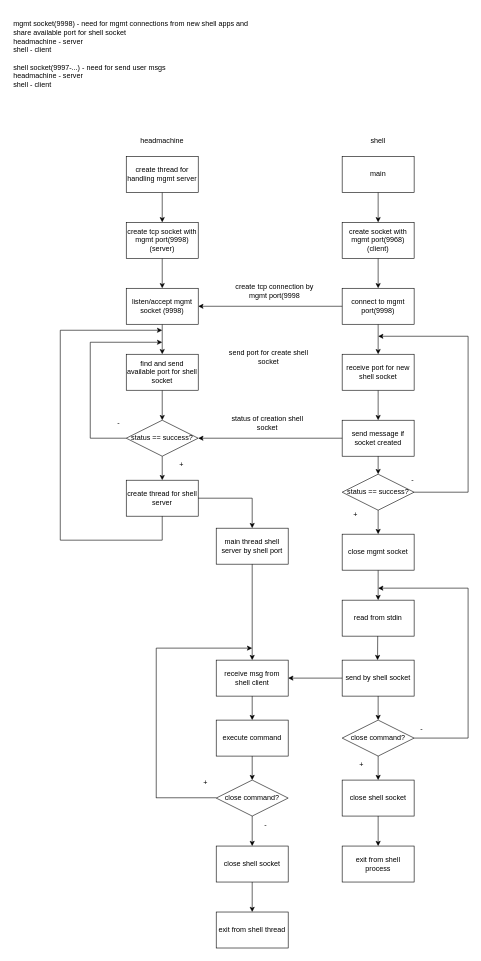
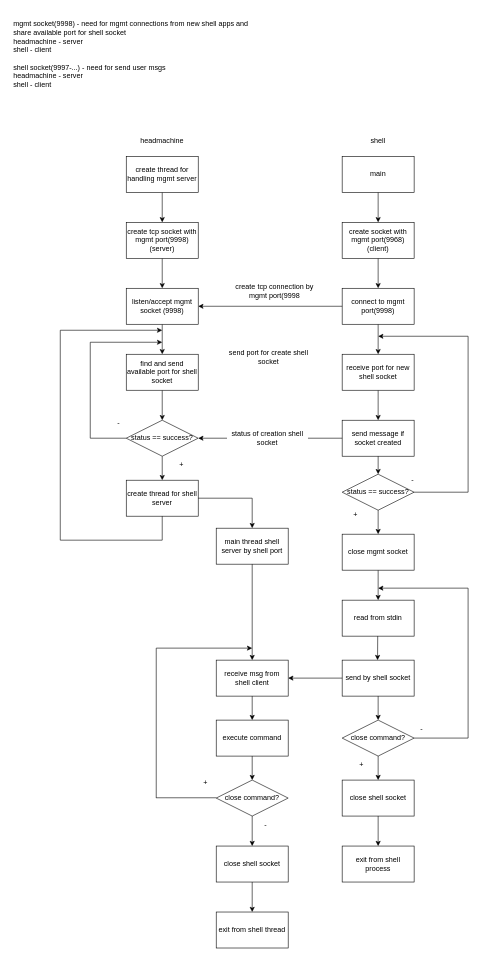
  <mxCell id="0" />
  <mxCell id="1" parent="0" />
  <mxCell id="2" value="" style="edgeStyle=orthogonalEdgeStyle;rounded=0;orthogonalLoop=1;jettySize=auto;html=1;" parent="1" source="3" target="5" edge="1"><mxGeometry relative="1" as="geometry" /></mxCell>
  <mxCell id="3" value="create thread for handling mgmt server" style="rounded=0;whiteSpace=wrap;html=1;fillColor=default;gradientColor=none;" parent="1" vertex="1"><mxGeometry x="210" y="260" width="120" height="60" as="geometry" /></mxCell>
  <mxCell id="4" value="" style="edgeStyle=orthogonalEdgeStyle;rounded=0;orthogonalLoop=1;jettySize=auto;html=1;" parent="1" source="5" target="7" edge="1"><mxGeometry relative="1" as="geometry" /></mxCell>
  <mxCell id="5" value="create tcp socket with mgmt port(9998)&lt;br&gt;(server)" style="rounded=0;whiteSpace=wrap;html=1;fillColor=default;gradientColor=none;" parent="1" vertex="1"><mxGeometry x="210" y="370" width="120" height="60" as="geometry" /></mxCell>
  <mxCell id="6" value="" style="edgeStyle=orthogonalEdgeStyle;rounded=0;orthogonalLoop=1;jettySize=auto;html=1;" parent="1" source="7" target="23" edge="1"><mxGeometry relative="1" as="geometry" /></mxCell>
  <mxCell id="7" value="listen/accept mgmt socket (9998)" style="rounded=0;whiteSpace=wrap;html=1;fillColor=default;gradientColor=none;" parent="1" vertex="1"><mxGeometry x="210" y="480" width="120" height="60" as="geometry" /></mxCell>
  <mxCell id="8" value="" style="endArrow=classic;html=1;rounded=0;" parent="1" edge="1"><mxGeometry width="50" height="50" relative="1" as="geometry"><mxPoint x="100" y="550" as="sourcePoint" /><mxPoint x="270" y="550" as="targetPoint" /></mxGeometry></mxCell>
  <mxCell id="9" value="" style="endArrow=none;html=1;rounded=0;" parent="1" edge="1"><mxGeometry width="50" height="50" relative="1" as="geometry"><mxPoint x="100" y="900" as="sourcePoint" /><mxPoint x="100" y="550" as="targetPoint" /></mxGeometry></mxCell>
  <mxCell id="10" value="create thread for shell server" style="rounded=0;whiteSpace=wrap;html=1;fillColor=default;gradientColor=none;" parent="1" vertex="1"><mxGeometry x="210" y="800" width="120" height="60" as="geometry" /></mxCell>
  <mxCell id="11" value="" style="edgeStyle=orthogonalEdgeStyle;rounded=0;orthogonalLoop=1;jettySize=auto;html=1;" parent="1" source="12" target="16" edge="1"><mxGeometry relative="1" as="geometry" /></mxCell>
  <mxCell id="12" value="main" style="rounded=0;whiteSpace=wrap;html=1;fillColor=default;gradientColor=none;" parent="1" vertex="1"><mxGeometry x="570" y="260" width="120" height="60" as="geometry" /></mxCell>
  <mxCell id="13" value="headmachine" style="text;html=1;strokeColor=none;fillColor=none;align=center;verticalAlign=middle;whiteSpace=wrap;rounded=0;" parent="1" vertex="1"><mxGeometry x="195" y="220" width="150" height="30" as="geometry" /></mxCell>
  <mxCell id="14" value="shell" style="text;html=1;strokeColor=none;fillColor=none;align=center;verticalAlign=middle;whiteSpace=wrap;rounded=0;strokeWidth=1;" parent="1" vertex="1"><mxGeometry x="555" y="220" width="150" height="30" as="geometry" /></mxCell>
  <mxCell id="15" value="" style="edgeStyle=orthogonalEdgeStyle;rounded=0;orthogonalLoop=1;jettySize=auto;html=1;" parent="1" source="16" target="18" edge="1"><mxGeometry relative="1" as="geometry" /></mxCell>
  <mxCell id="16" value="create socket with mgmt port(9968)&lt;br&gt;(client)" style="rounded=0;whiteSpace=wrap;html=1;fillColor=default;gradientColor=none;" parent="1" vertex="1"><mxGeometry x="570" y="370" width="120" height="60" as="geometry" /></mxCell>
  <mxCell id="17" value="" style="edgeStyle=orthogonalEdgeStyle;rounded=0;orthogonalLoop=1;jettySize=auto;html=1;" parent="1" source="18" target="25" edge="1"><mxGeometry relative="1" as="geometry" /></mxCell>
  <mxCell id="18" value="connect to mgmt port(9998)" style="rounded=0;whiteSpace=wrap;html=1;fillColor=default;gradientColor=none;" parent="1" vertex="1"><mxGeometry x="570" y="480" width="120" height="60" as="geometry" /></mxCell>
  <mxCell id="19" value="" style="edgeStyle=orthogonalEdgeStyle;rounded=0;orthogonalLoop=1;jettySize=auto;html=1;exitX=0;exitY=0.5;exitDx=0;exitDy=0;entryX=1;entryY=0.5;entryDx=0;entryDy=0;" parent="1" source="18" target="7" edge="1"><mxGeometry relative="1" as="geometry"><mxPoint x="640" y="440" as="sourcePoint" /><mxPoint x="640" y="490" as="targetPoint" /></mxGeometry></mxCell>
  <mxCell id="20" value="create tcp connection by mgmt port(9998" style="text;html=1;strokeColor=none;fillColor=default;align=center;verticalAlign=middle;whiteSpace=wrap;rounded=0;" parent="1" vertex="1"><mxGeometry x="390" y="470" width="135" height="30" as="geometry" /></mxCell>
  <mxCell id="21" value="mgmt socket(9998) - need for mgmt connections from new shell apps and share available port for shell socket&lt;br&gt;headmachine - server&lt;br&gt;shell - client&lt;br&gt;&lt;br&gt;shell socket(9997-...) - need for send user msgs&lt;br&gt;headmachine - server&lt;br&gt;shell - client" style="text;html=1;strokeColor=none;fillColor=default;align=left;verticalAlign=middle;whiteSpace=wrap;rounded=0;" parent="1" vertex="1"><mxGeometry y="20" width="410" height="140" as="geometry" x="20" /></mxCell>
  <mxCell id="22" value="" style="edgeStyle=orthogonalEdgeStyle;rounded=0;orthogonalLoop=1;jettySize=auto;html=1;entryX=0.5;entryY=0;entryDx=0;entryDy=0;" parent="1" source="23" target="58" edge="1"><mxGeometry relative="1" as="geometry"><mxPoint x="270" y="690" as="targetPoint" /></mxGeometry></mxCell>
  <mxCell id="23" value="find and send available port for shell socket" style="rounded=0;whiteSpace=wrap;html=1;fillColor=default;gradientColor=none;" parent="1" vertex="1"><mxGeometry x="210" y="590" width="120" height="60" as="geometry" /></mxCell>
  <mxCell id="24" value="" style="edgeStyle=orthogonalEdgeStyle;rounded=0;orthogonalLoop=1;jettySize=auto;html=1;" parent="1" source="25" target="27" edge="1"><mxGeometry relative="1" as="geometry" /></mxCell>
  <mxCell id="25" value="receive port for new shell socket" style="rounded=0;whiteSpace=wrap;html=1;fillColor=default;gradientColor=none;" parent="1" vertex="1"><mxGeometry x="570" y="590" width="120" height="60" as="geometry" /></mxCell>
  <mxCell id="26" value="send port for create shell socket" style="text;html=1;strokeColor=none;fillColor=default;align=center;verticalAlign=middle;whiteSpace=wrap;rounded=0;" parent="1" vertex="1"><mxGeometry x="380" y="580" width="135" height="30" as="geometry" /></mxCell>
  <mxCell id="27" value="send message if socket created" style="rounded=0;whiteSpace=wrap;html=1;fillColor=default;gradientColor=none;" parent="1" vertex="1"><mxGeometry x="570" y="700" width="120" height="60" as="geometry" /></mxCell>
  <mxCell id="28" value="" style="endArrow=classic;html=1;rounded=0;exitX=0;exitY=0.5;exitDx=0;exitDy=0;entryX=1;entryY=0.5;entryDx=0;entryDy=0;" parent="1" source="27" target="58" edge="1"><mxGeometry width="50" height="50" relative="1" as="geometry"><mxPoint x="460" y="860" as="sourcePoint" /><mxPoint x="335" y="730" as="targetPoint" /></mxGeometry></mxCell>
- <mxCell id="29" value="status of creation shell socket" style="text;html=1;strokeColor=none;fillColor=default;align=center;verticalAlign=middle;whiteSpace=wrap;rounded=0;" parent="1" vertex="1"><mxGeometry x="378" y="690" width="135" height="30" as="geometry" /></mxCell>
+ <mxCell id="29" value="status of creation shell socket" style="text;html=1;strokeColor=none;fillColor=default;align=center;verticalAlign=middle;whiteSpace=wrap;rounded=0;" parent="1" vertex="1"><mxGeometry x="378" y="715" width="135" height="30" as="geometry" /></mxCell>
  <mxCell id="30" value="" style="endArrow=classic;html=1;rounded=0;" parent="1" edge="1"><mxGeometry width="50" height="50" relative="1" as="geometry"><mxPoint x="150" y="570" as="sourcePoint" /><mxPoint x="270" y="570" as="targetPoint" /></mxGeometry></mxCell>
  <mxCell id="31" value="" style="endArrow=none;html=1;rounded=0;entryX=0;entryY=0.5;entryDx=0;entryDy=0;" parent="1" target="58" edge="1"><mxGeometry width="50" height="50" relative="1" as="geometry"><mxPoint x="150" y="730" as="sourcePoint" /><mxPoint x="205" y="730" as="targetPoint" /></mxGeometry></mxCell>
  <mxCell id="32" value="" style="endArrow=none;html=1;rounded=0;" parent="1" edge="1"><mxGeometry width="50" height="50" relative="1" as="geometry"><mxPoint x="150" y="570" as="sourcePoint" /><mxPoint x="150" y="730" as="targetPoint" /></mxGeometry></mxCell>
  <mxCell id="33" value="-" style="text;html=1;strokeColor=none;fillColor=default;align=center;verticalAlign=middle;whiteSpace=wrap;rounded=0;" parent="1" vertex="1"><mxGeometry x="185" y="690" width="25" height="30" as="geometry" /></mxCell>
  <mxCell id="34" value="status == success?" style="rhombus;whiteSpace=wrap;html=1;fillColor=default;gradientColor=none;" parent="1" vertex="1"><mxGeometry x="570" y="790" width="120" height="60" as="geometry" /></mxCell>
  <mxCell id="35" value="" style="endArrow=classic;html=1;rounded=0;exitX=0.5;exitY=1;exitDx=0;exitDy=0;" parent="1" source="27" target="34" edge="1"><mxGeometry width="50" height="50" relative="1" as="geometry"><mxPoint x="410" y="850" as="sourcePoint" /><mxPoint x="460" y="800" as="targetPoint" /></mxGeometry></mxCell>
  <mxCell id="36" value="" style="endArrow=classic;html=1;rounded=0;" parent="1" edge="1"><mxGeometry width="50" height="50" relative="1" as="geometry"><mxPoint x="780" y="560" as="sourcePoint" /><mxPoint x="630" y="560" as="targetPoint" /></mxGeometry></mxCell>
  <mxCell id="37" value="" style="endArrow=none;html=1;rounded=0;" parent="1" edge="1"><mxGeometry width="50" height="50" relative="1" as="geometry"><mxPoint x="780" y="560" as="sourcePoint" /><mxPoint x="780" y="820" as="targetPoint" /></mxGeometry></mxCell>
  <mxCell id="38" value="" style="endArrow=none;html=1;rounded=0;exitX=1;exitY=0.5;exitDx=0;exitDy=0;" parent="1" source="34" edge="1"><mxGeometry width="50" height="50" relative="1" as="geometry"><mxPoint x="770" y="570" as="sourcePoint" /><mxPoint x="780" y="820" as="targetPoint" /></mxGeometry></mxCell>
  <mxCell id="39" value="-" style="text;html=1;strokeColor=none;fillColor=default;align=center;verticalAlign=middle;whiteSpace=wrap;rounded=0;" parent="1" vertex="1"><mxGeometry x="680" y="790" width="15" height="20" as="geometry" /></mxCell>
  <mxCell id="40" value="+" style="text;html=1;strokeColor=none;fillColor=default;align=center;verticalAlign=middle;whiteSpace=wrap;rounded=0;" parent="1" vertex="1"><mxGeometry x="290" y="760" width="25" height="30" as="geometry" /></mxCell>
  <mxCell id="41" value="+" style="text;html=1;strokeColor=none;fillColor=default;align=center;verticalAlign=middle;whiteSpace=wrap;rounded=0;" parent="1" vertex="1"><mxGeometry x="580" y="850" width="25" height="15" as="geometry" /></mxCell>
  <mxCell id="42" value="" style="endArrow=classic;html=1;rounded=0;exitX=0.5;exitY=1;exitDx=0;exitDy=0;entryX=0.5;entryY=0;entryDx=0;entryDy=0;" parent="1" source="58" target="10" edge="1"><mxGeometry width="50" height="50" relative="1" as="geometry"><mxPoint x="269.29" y="760" as="sourcePoint" /><mxPoint x="269" y="800" as="targetPoint" /></mxGeometry></mxCell>
  <mxCell id="43" value="read from stdin" style="rounded=0;whiteSpace=wrap;html=1;fillColor=default;gradientColor=none;" parent="1" vertex="1"><mxGeometry x="570" y="1000" width="120" height="60" as="geometry" /></mxCell>
  <mxCell id="44" value="send by shell socket" style="rounded=0;whiteSpace=wrap;html=1;fillColor=default;gradientColor=none;" parent="1" vertex="1"><mxGeometry x="570" y="1100" width="120" height="60" as="geometry" /></mxCell>
  <mxCell id="45" value="" style="edgeStyle=orthogonalEdgeStyle;rounded=0;orthogonalLoop=1;jettySize=auto;html=1;" parent="1" source="46" target="43" edge="1"><mxGeometry relative="1" as="geometry" /></mxCell>
  <mxCell id="46" value="close mgmt socket" style="rounded=0;whiteSpace=wrap;html=1;fillColor=default;gradientColor=none;" parent="1" vertex="1"><mxGeometry x="570" y="890" width="120" height="60" as="geometry" /></mxCell>
  <mxCell id="47" value="" style="endArrow=classic;html=1;rounded=0;exitX=0.5;exitY=1;exitDx=0;exitDy=0;" parent="1" source="34" edge="1"><mxGeometry width="50" height="50" relative="1" as="geometry"><mxPoint x="629.87" y="865" as="sourcePoint" /><mxPoint x="630" y="890" as="targetPoint" /></mxGeometry></mxCell>
  <mxCell id="48" value="" style="endArrow=classic;html=1;rounded=0;exitX=0.5;exitY=1;exitDx=0;exitDy=0;" parent="1" edge="1"><mxGeometry width="50" height="50" relative="1" as="geometry"><mxPoint x="629.29" y="1060" as="sourcePoint" /><mxPoint x="629" y="1100" as="targetPoint" /></mxGeometry></mxCell>
  <mxCell id="49" value="" style="endArrow=classic;html=1;rounded=0;entryX=0.5;entryY=0;entryDx=0;entryDy=0;exitX=0.5;exitY=1;exitDx=0;exitDy=0;" parent="1" source="44" edge="1"><mxGeometry width="50" height="50" relative="1" as="geometry"><mxPoint x="290" y="1240" as="sourcePoint" /><mxPoint x="630" y="1200" as="targetPoint" /></mxGeometry></mxCell>
  <mxCell id="50" value="-" style="text;html=1;strokeColor=none;fillColor=default;align=center;verticalAlign=middle;whiteSpace=wrap;rounded=0;" parent="1" vertex="1"><mxGeometry x="690" y="1200" width="25" height="30" as="geometry" /></mxCell>
  <mxCell id="51" value="" style="endArrow=none;html=1;rounded=0;" parent="1" edge="1"><mxGeometry width="50" height="50" relative="1" as="geometry"><mxPoint x="780" y="1230" as="sourcePoint" /><mxPoint x="690" y="1230" as="targetPoint" /></mxGeometry></mxCell>
  <mxCell id="52" value="" style="endArrow=none;html=1;rounded=0;" parent="1" edge="1"><mxGeometry width="50" height="50" relative="1" as="geometry"><mxPoint x="780" y="980" as="sourcePoint" /><mxPoint x="780" y="1230" as="targetPoint" /></mxGeometry></mxCell>
  <mxCell id="53" value="" style="edgeStyle=orthogonalEdgeStyle;rounded=0;orthogonalLoop=1;jettySize=auto;html=1;" parent="1" edge="1"><mxGeometry relative="1" as="geometry"><mxPoint x="780" y="980" as="sourcePoint" /><mxPoint x="630" y="980" as="targetPoint" /></mxGeometry></mxCell>
  <mxCell id="54" value="close shell socket" style="rounded=0;whiteSpace=wrap;html=1;fillColor=default;gradientColor=none;" parent="1" vertex="1"><mxGeometry x="570" y="1300" width="120" height="60" as="geometry" /></mxCell>
  <mxCell id="55" value="" style="endArrow=classic;html=1;rounded=0;entryX=0.5;entryY=0;entryDx=0;entryDy=0;exitX=0.5;exitY=1;exitDx=0;exitDy=0;" parent="1" source="59" target="54" edge="1"><mxGeometry width="50" height="50" relative="1" as="geometry"><mxPoint x="630" y="1280" as="sourcePoint" /><mxPoint x="460" y="1300" as="targetPoint" /></mxGeometry></mxCell>
  <mxCell id="56" value="exit from shell process" style="rounded=0;whiteSpace=wrap;html=1;fillColor=default;gradientColor=none;" parent="1" vertex="1"><mxGeometry x="570" y="1410" width="120" height="60" as="geometry" /></mxCell>
  <mxCell id="57" value="" style="endArrow=classic;html=1;rounded=0;entryX=0.5;entryY=0;entryDx=0;entryDy=0;exitX=0.5;exitY=1;exitDx=0;exitDy=0;" parent="1" source="54" target="56" edge="1"><mxGeometry width="50" height="50" relative="1" as="geometry"><mxPoint x="400" y="1520" as="sourcePoint" /><mxPoint x="450" y="1470" as="targetPoint" /></mxGeometry></mxCell>
  <mxCell id="58" value="status == success?" style="rhombus;whiteSpace=wrap;html=1;fillColor=default;gradientColor=none;" parent="1" vertex="1"><mxGeometry x="210" y="700" width="120" height="60" as="geometry" /></mxCell>
  <mxCell id="59" value="close command?" style="rhombus;whiteSpace=wrap;html=1;fillColor=default;gradientColor=none;" parent="1" vertex="1"><mxGeometry x="570" y="1200" width="120" height="60" as="geometry" /></mxCell>
  <mxCell id="60" value="main thread shell server by shell port" style="rounded=0;whiteSpace=wrap;html=1;fillColor=default;gradientColor=none;" parent="1" vertex="1"><mxGeometry x="360" y="880" width="120" height="60" as="geometry" /></mxCell>
  <mxCell id="61" value="" style="endArrow=classic;html=1;rounded=0;" parent="1" edge="1"><mxGeometry width="50" height="50" relative="1" as="geometry"><mxPoint x="420" y="830" as="sourcePoint" /><mxPoint x="420" y="880" as="targetPoint" /></mxGeometry></mxCell>
  <mxCell id="62" value="" style="endArrow=none;html=1;rounded=0;exitX=1;exitY=0.5;exitDx=0;exitDy=0;" parent="1" source="10" edge="1"><mxGeometry width="50" height="50" relative="1" as="geometry"><mxPoint x="370" y="840" as="sourcePoint" /><mxPoint x="420" y="830" as="targetPoint" /></mxGeometry></mxCell>
  <mxCell id="63" value="receive msg from shell client" style="rounded=0;whiteSpace=wrap;html=1;fillColor=default;gradientColor=none;" parent="1" vertex="1"><mxGeometry x="360" y="1100" width="120" height="60" as="geometry" /></mxCell>
  <mxCell id="64" value="" style="endArrow=classic;html=1;rounded=0;entryX=0.5;entryY=0;entryDx=0;entryDy=0;" parent="1" target="63" edge="1"><mxGeometry width="50" height="50" relative="1" as="geometry"><mxPoint x="420" y="940" as="sourcePoint" /><mxPoint x="420" y="1060" as="targetPoint" /></mxGeometry></mxCell>
  <mxCell id="65" value="" style="endArrow=classic;html=1;rounded=0;entryX=1;entryY=0.5;entryDx=0;entryDy=0;exitX=0;exitY=0.5;exitDx=0;exitDy=0;" parent="1" source="44" target="63" edge="1"><mxGeometry width="50" height="50" relative="1" as="geometry"><mxPoint x="270" y="1150" as="sourcePoint" /><mxPoint x="320" y="1100" as="targetPoint" /></mxGeometry></mxCell>
  <mxCell id="66" value="" style="endArrow=classic;html=1;rounded=0;" parent="1" edge="1"><mxGeometry width="50" height="50" relative="1" as="geometry"><mxPoint x="260" y="1080" as="sourcePoint" /><mxPoint x="420" y="1080" as="targetPoint" /></mxGeometry></mxCell>
  <mxCell id="67" value="close shell socket" style="rounded=0;whiteSpace=wrap;html=1;fillColor=default;gradientColor=none;" parent="1" vertex="1"><mxGeometry x="360" y="1410" width="120" height="60" as="geometry" /></mxCell>
  <mxCell id="68" value="exit from shell thread" style="rounded=0;whiteSpace=wrap;html=1;fillColor=default;gradientColor=none;" parent="1" vertex="1"><mxGeometry x="360" y="1520" width="120" height="60" as="geometry" /></mxCell>
  <mxCell id="69" value="" style="endArrow=classic;html=1;rounded=0;entryX=0.5;entryY=0;entryDx=0;entryDy=0;exitX=0.5;exitY=1;exitDx=0;exitDy=0;" parent="1" source="67" target="68" edge="1"><mxGeometry width="50" height="50" relative="1" as="geometry"><mxPoint x="250" y="1590" as="sourcePoint" /><mxPoint x="300" y="1540" as="targetPoint" /></mxGeometry></mxCell>
  <mxCell id="70" value="" style="endArrow=classic;html=1;rounded=0;entryX=0.5;entryY=0;entryDx=0;entryDy=0;exitX=0.5;exitY=1;exitDx=0;exitDy=0;" parent="1" source="63" edge="1"><mxGeometry width="50" height="50" relative="1" as="geometry"><mxPoint x="230" y="1340" as="sourcePoint" /><mxPoint x="420" y="1200" as="targetPoint" /></mxGeometry></mxCell>
  <mxCell id="71" value="execute command" style="rounded=0;whiteSpace=wrap;html=1;fillColor=default;gradientColor=none;" parent="1" vertex="1"><mxGeometry x="360" y="1200" width="120" height="60" as="geometry" /></mxCell>
  <mxCell id="72" value="" style="endArrow=none;html=1;rounded=0;" parent="1" edge="1"><mxGeometry width="50" height="50" relative="1" as="geometry"><mxPoint x="260" y="1329.5" as="sourcePoint" /><mxPoint x="360" y="1329.5" as="targetPoint" /></mxGeometry></mxCell>
  <mxCell id="73" value="" style="endArrow=none;html=1;rounded=0;" parent="1" edge="1"><mxGeometry width="50" height="50" relative="1" as="geometry"><mxPoint x="260" y="1330" as="sourcePoint" /><mxPoint x="260" y="1080" as="targetPoint" /></mxGeometry></mxCell>
  <mxCell id="74" value="close command?" style="rhombus;whiteSpace=wrap;html=1;fillColor=default;gradientColor=none;" parent="1" vertex="1"><mxGeometry x="360" y="1300" width="120" height="60" as="geometry" /></mxCell>
  <mxCell id="75" value="" style="endArrow=classic;html=1;rounded=0;entryX=0.5;entryY=0;entryDx=0;entryDy=0;" parent="1" source="71" target="74" edge="1"><mxGeometry width="50" height="50" relative="1" as="geometry"><mxPoint x="240" y="1370" as="sourcePoint" /><mxPoint x="290" y="1320" as="targetPoint" /></mxGeometry></mxCell>
  <mxCell id="76" value="+" style="text;html=1;strokeColor=none;fillColor=default;align=center;verticalAlign=middle;whiteSpace=wrap;rounded=0;" parent="1" vertex="1"><mxGeometry x="590" y="1260" width="25" height="30" as="geometry" /></mxCell>
  <mxCell id="77" value="" style="endArrow=classic;html=1;rounded=0;exitX=0.5;exitY=1;exitDx=0;exitDy=0;entryX=0.5;entryY=0;entryDx=0;entryDy=0;" parent="1" source="74" target="67" edge="1"><mxGeometry width="50" height="50" relative="1" as="geometry"><mxPoint x="200" y="1430" as="sourcePoint" /><mxPoint x="250" y="1380" as="targetPoint" /></mxGeometry></mxCell>
  <mxCell id="78" value="-" style="text;html=1;strokeColor=none;fillColor=default;align=center;verticalAlign=middle;whiteSpace=wrap;rounded=0;" parent="1" vertex="1"><mxGeometry x="430" y="1360" width="25" height="30" as="geometry" /></mxCell>
  <mxCell id="79" value="+" style="text;html=1;strokeColor=none;fillColor=default;align=center;verticalAlign=middle;whiteSpace=wrap;rounded=0;" parent="1" vertex="1"><mxGeometry x="330" y="1290" width="25" height="30" as="geometry" /></mxCell>
  <mxCell id="80" value="" style="endArrow=none;html=1;rounded=0;entryX=0.5;entryY=1;entryDx=0;entryDy=0;" parent="1" target="10" edge="1"><mxGeometry width="50" height="50" relative="1" as="geometry"><mxPoint x="270" y="900" as="sourcePoint" /><mxPoint x="110" y="350" as="targetPoint" /></mxGeometry></mxCell>
  <mxCell id="81" value="" style="endArrow=none;html=1;rounded=0;" parent="1" edge="1"><mxGeometry width="50" height="50" relative="1" as="geometry"><mxPoint x="100" y="900" as="sourcePoint" /><mxPoint x="270" y="900" as="targetPoint" /></mxGeometry></mxCell>
